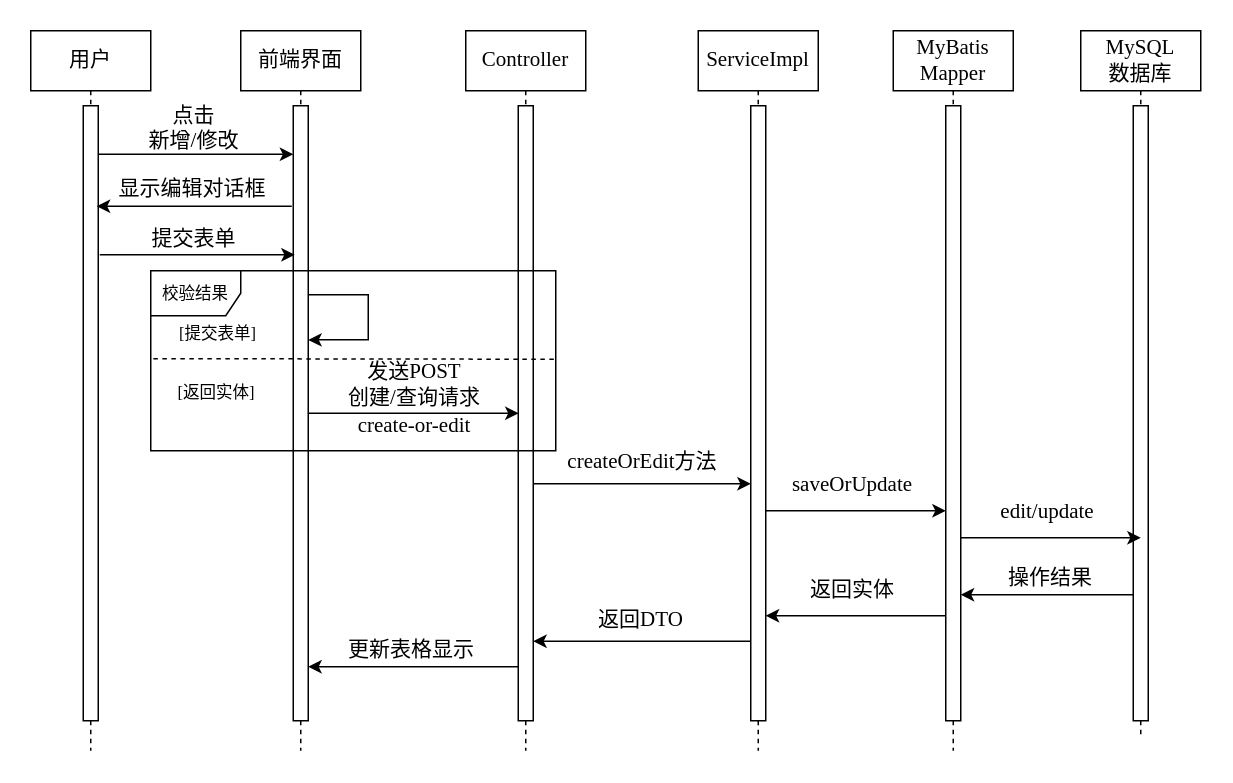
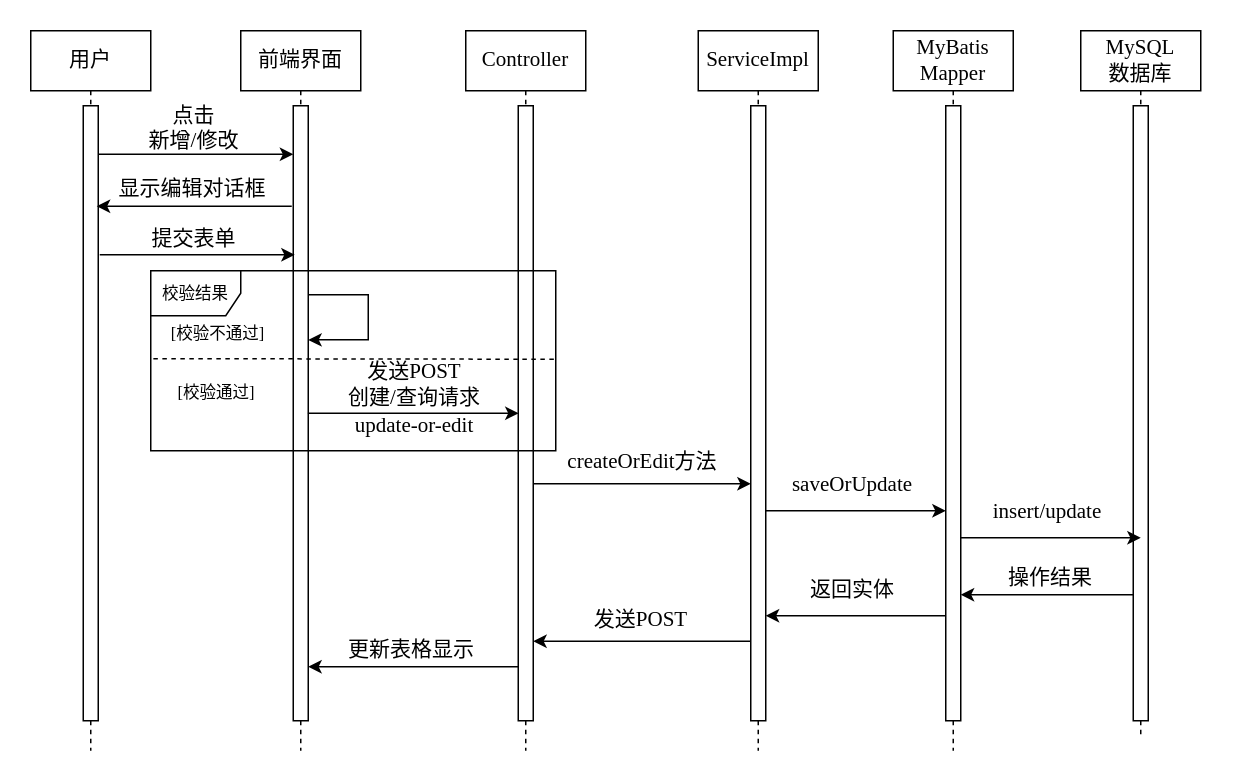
  <mxCell id="0" />
  <mxCell id="1" parent="0" />
  <mxCell id="2" value="用户" style="shape=umlLifeline;perimeter=lifelinePerimeter;whiteSpace=wrap;html=1;container=1;dropTarget=0;collapsible=0;recursiveResize=0;outlineConnect=0;portConstraint=eastwest;newEdgeStyle={&quot;curved&quot;:0,&quot;rounded&quot;:0};fontFamily=宋体;fontSize=14;" parent="1" vertex="1"><mxGeometry x="20" y="20" width="80" height="480" as="geometry" /></mxCell>
  <mxCell id="3" value="" style="html=1;points=[[0,0,0,0,5],[0,1,0,0,-5],[1,0,0,0,5],[1,1,0,0,-5]];perimeter=orthogonalPerimeter;outlineConnect=0;targetShapes=umlLifeline;portConstraint=eastwest;newEdgeStyle={&quot;curved&quot;:0,&quot;rounded&quot;:0};fontFamily=宋体;fontSize=14;" parent="2" vertex="1"><mxGeometry x="35" y="50" width="10" height="410" as="geometry" /></mxCell>
  <mxCell id="4" value="前端界面" style="shape=umlLifeline;perimeter=lifelinePerimeter;whiteSpace=wrap;html=1;container=1;dropTarget=0;collapsible=0;recursiveResize=0;outlineConnect=0;portConstraint=eastwest;newEdgeStyle={&quot;curved&quot;:0,&quot;rounded&quot;:0};fontFamily=宋体;fontSize=14;" parent="1" vertex="1"><mxGeometry x="160" y="20" width="80" height="480" as="geometry" /></mxCell>
  <mxCell id="5" value="" style="html=1;points=[[0,0,0,0,5],[0,1,0,0,-5],[1,0,0,0,5],[1,1,0,0,-5]];perimeter=orthogonalPerimeter;outlineConnect=0;targetShapes=umlLifeline;portConstraint=eastwest;newEdgeStyle={&quot;curved&quot;:0,&quot;rounded&quot;:0};fontFamily=宋体;fontSize=14;" parent="4" vertex="1"><mxGeometry x="35" y="50" width="10" height="410" as="geometry" /></mxCell>
  <mxCell id="6" value="Controller" style="shape=umlLifeline;perimeter=lifelinePerimeter;whiteSpace=wrap;html=1;container=1;dropTarget=0;collapsible=0;recursiveResize=0;outlineConnect=0;portConstraint=eastwest;newEdgeStyle={&quot;curved&quot;:0,&quot;rounded&quot;:0};fontFamily=宋体;fontSize=14;" parent="1" vertex="1"><mxGeometry x="310" y="20" width="80" height="480" as="geometry" /></mxCell>
  <mxCell id="7" value="" style="html=1;points=[[0,0,0,0,5],[0,1,0,0,-5],[1,0,0,0,5],[1,1,0,0,-5]];perimeter=orthogonalPerimeter;outlineConnect=0;targetShapes=umlLifeline;portConstraint=eastwest;newEdgeStyle={&quot;curved&quot;:0,&quot;rounded&quot;:0};fontFamily=宋体;fontSize=14;" parent="6" vertex="1"><mxGeometry x="35" y="50" width="10" height="410" as="geometry" /></mxCell>
  <mxCell id="8" value="ServiceImpl" style="shape=umlLifeline;perimeter=lifelinePerimeter;whiteSpace=wrap;html=1;container=1;dropTarget=0;collapsible=0;recursiveResize=0;outlineConnect=0;portConstraint=eastwest;newEdgeStyle={&quot;curved&quot;:0,&quot;rounded&quot;:0};fontFamily=宋体;fontSize=14;" parent="1" vertex="1"><mxGeometry x="465" y="20" width="80" height="480" as="geometry" /></mxCell>
  <mxCell id="9" value="" style="html=1;points=[[0,0,0,0,5],[0,1,0,0,-5],[1,0,0,0,5],[1,1,0,0,-5]];perimeter=orthogonalPerimeter;outlineConnect=0;targetShapes=umlLifeline;portConstraint=eastwest;newEdgeStyle={&quot;curved&quot;:0,&quot;rounded&quot;:0};fontFamily=宋体;fontSize=14;" parent="8" vertex="1"><mxGeometry x="35" y="50" width="10" height="410" as="geometry" /></mxCell>
  <mxCell id="10" value="" style="group" parent="1" vertex="1" connectable="0"><mxGeometry x="214.885" y="420" width="130.362" height="26" as="geometry" /></mxCell>
  <mxCell id="11" value="更新表格显示" style="text;html=1;align=center;verticalAlign=middle;whiteSpace=wrap;rounded=0;fontSize=14;fontFamily=宋体;" parent="10" vertex="1"><mxGeometry width="117.795" height="26" as="geometry" /></mxCell>
  <mxCell id="12" value="" style="endArrow=classic;html=1;rounded=0;" parent="10" target="5" edge="1"><mxGeometry width="50" height="50" relative="1" as="geometry"><mxPoint x="130.362" y="24" as="sourcePoint" /><mxPoint x="-4.205" y="24" as="targetPoint" /></mxGeometry></mxCell>
  <mxCell id="13" value="" style="group" parent="1" vertex="1" connectable="0"><mxGeometry x="65" y="72.31" width="130" height="30" as="geometry" /></mxCell>
  <mxCell id="14" value="" style="endArrow=classic;html=1;rounded=0;fontSize=14;fontFamily=宋体;" parent="13" edge="1"><mxGeometry width="50" height="50" relative="1" as="geometry"><mxPoint y="30" as="sourcePoint" /><mxPoint x="130" y="30" as="targetPoint" /></mxGeometry></mxCell>
  <mxCell id="15" value="&lt;div&gt;点击&lt;/div&gt;新增/修改" style="text;html=1;align=center;verticalAlign=middle;whiteSpace=wrap;rounded=0;fontSize=14;fontFamily=宋体;" parent="13" vertex="1"><mxGeometry x="9" width="110" height="26" as="geometry" /></mxCell>
  <mxCell id="16" value="" style="group" parent="1" vertex="1" connectable="0"><mxGeometry x="65" y="107" width="130" height="26" as="geometry" /></mxCell>
  <mxCell id="17" value="" style="group" parent="16" vertex="1" connectable="0"><mxGeometry width="130" height="26" as="geometry" /></mxCell>
  <mxCell id="18" value="" style="group" parent="17" vertex="1" connectable="0"><mxGeometry x="-1" y="6" width="130" height="26" as="geometry" /></mxCell>
  <mxCell id="19" value="" style="endArrow=none;html=1;rounded=0;fontSize=14;fontFamily=宋体;startFill=1;startArrow=classic;" parent="18" edge="1"><mxGeometry width="50" height="50" relative="1" as="geometry"><mxPoint y="24" as="sourcePoint" /><mxPoint x="130" y="24" as="targetPoint" /></mxGeometry></mxCell>
  <mxCell id="20" value="&lt;div&gt;显示编辑对话框&lt;/div&gt;" style="text;html=1;align=center;verticalAlign=middle;whiteSpace=wrap;rounded=0;fontSize=14;fontFamily=宋体;" parent="18" vertex="1"><mxGeometry x="9" width="110" height="26" as="geometry" /></mxCell>
  <mxCell id="21" value="" style="group" parent="1" vertex="1" connectable="0"><mxGeometry x="66" y="146.31" width="130" height="26" as="geometry" /></mxCell>
  <mxCell id="22" value="" style="endArrow=classic;html=1;rounded=0;fontSize=14;fontFamily=宋体;" parent="21" edge="1"><mxGeometry width="50" height="50" relative="1" as="geometry"><mxPoint y="23" as="sourcePoint" /><mxPoint x="130" y="23" as="targetPoint" /></mxGeometry></mxCell>
  <mxCell id="23" value="提交表单" style="text;html=1;align=center;verticalAlign=middle;whiteSpace=wrap;rounded=0;fontSize=14;fontFamily=宋体;" parent="21" vertex="1"><mxGeometry x="8" width="110" height="26" as="geometry" /></mxCell>
  <mxCell id="24" value="" style="endArrow=classic;html=1;rounded=0;targetPerimeterSpacing=-4;sourcePerimeterSpacing=-1;entryX=1;entryY=0.395;entryDx=0;entryDy=0;entryPerimeter=0;" parent="1" edge="1"><mxGeometry width="50" height="50" relative="1" as="geometry"><mxPoint x="205" y="196" as="sourcePoint" /><mxPoint x="205" y="226.1" as="targetPoint" /><Array as="points"><mxPoint x="245" y="196" /><mxPoint x="245" y="226" /></Array></mxGeometry></mxCell>
- <mxCell id="25" value="[提交表单]" style="text;html=1;align=center;verticalAlign=middle;whiteSpace=wrap;rounded=0;fontFamily=宋体;fontSize=11;spacing=0;" parent="1" vertex="1"><mxGeometry x="100" y="207" width="90" height="30" as="geometry" /></mxCell>
+ <mxCell id="25" value="[校验不通过]" style="text;html=1;align=center;verticalAlign=middle;whiteSpace=wrap;rounded=0;fontFamily=宋体;fontSize=11;spacing=0;" parent="1" vertex="1"><mxGeometry x="100" y="207" width="90" height="30" as="geometry" /></mxCell>
  <mxCell id="26" value="&lt;font style=&quot;font-size: 11px;&quot;&gt;校验结果&lt;/font&gt;" style="shape=umlFrame;whiteSpace=wrap;html=1;pointerEvents=0;rounded=0;align=center;verticalAlign=middle;spacing=0;fontFamily=宋体;fontSize=14;fontColor=default;fillColor=none;gradientColor=none;" parent="1" vertex="1"><mxGeometry x="100" y="180" width="270" height="120" as="geometry" /></mxCell>
  <mxCell id="27" value="" style="endArrow=none;dashed=1;html=1;rounded=0;fontFamily=宋体;fontSize=14;fontColor=default;exitX=0.006;exitY=0.533;exitDx=0;exitDy=0;exitPerimeter=0;" parent="1" edge="1"><mxGeometry width="50" height="50" relative="1" as="geometry"><mxPoint x="101.74" y="238.61" as="sourcePoint" /><mxPoint x="370" y="239" as="targetPoint" /></mxGeometry></mxCell>
- <mxCell id="28" value="[返回实体]" style="text;html=1;align=center;verticalAlign=middle;whiteSpace=wrap;rounded=0;fontFamily=宋体;fontSize=11;spacing=0;" parent="1" vertex="1"><mxGeometry x="99" y="246" width="90" height="30" as="geometry" /></mxCell>
+ <mxCell id="28" value="[校验通过]" style="text;html=1;align=center;verticalAlign=middle;whiteSpace=wrap;rounded=0;fontFamily=宋体;fontSize=11;spacing=0;" parent="1" vertex="1"><mxGeometry x="99" y="246" width="90" height="30" as="geometry" /></mxCell>
  <mxCell id="29" value="" style="group;spacing=0;" parent="1" vertex="1" connectable="0"><mxGeometry x="355" y="295" width="145" height="27" as="geometry" /></mxCell>
  <mxCell id="30" value="" style="endArrow=none;html=1;rounded=0;startArrow=classic;startFill=1;endFill=1;" parent="29" edge="1"><mxGeometry width="50" height="50" relative="1" as="geometry"><mxPoint x="145" y="27" as="sourcePoint" /><mxPoint y="27" as="targetPoint" /></mxGeometry></mxCell>
  <mxCell id="31" value="createOrEdit方法" style="text;html=1;align=center;verticalAlign=middle;whiteSpace=wrap;rounded=0;fontSize=14;fontFamily=宋体;spacing=0;" parent="29" vertex="1"><mxGeometry x="15" width="116" height="26" as="geometry" /></mxCell>
  <mxCell id="32" value="MyBatis Mapper" style="shape=umlLifeline;perimeter=lifelinePerimeter;whiteSpace=wrap;html=1;container=1;dropTarget=0;collapsible=0;recursiveResize=0;outlineConnect=0;portConstraint=eastwest;newEdgeStyle={&quot;curved&quot;:0,&quot;rounded&quot;:0};fontFamily=宋体;fontSize=14;" parent="1" vertex="1"><mxGeometry x="595" y="20" width="80" height="480" as="geometry" /></mxCell>
  <mxCell id="33" value="" style="html=1;points=[[0,0,0,0,5],[0,1,0,0,-5],[1,0,0,0,5],[1,1,0,0,-5]];perimeter=orthogonalPerimeter;outlineConnect=0;targetShapes=umlLifeline;portConstraint=eastwest;newEdgeStyle={&quot;curved&quot;:0,&quot;rounded&quot;:0};fontFamily=宋体;fontSize=14;" parent="32" vertex="1"><mxGeometry x="35" y="50" width="10" height="410" as="geometry" /></mxCell>
  <mxCell id="34" value="MySQL&lt;div&gt;数据库&lt;/div&gt;" style="shape=umlLifeline;perimeter=lifelinePerimeter;whiteSpace=wrap;html=1;container=1;dropTarget=0;collapsible=0;recursiveResize=0;outlineConnect=0;portConstraint=eastwest;newEdgeStyle={&quot;curved&quot;:0,&quot;rounded&quot;:0};fontFamily=宋体;fontSize=14;" parent="1" vertex="1"><mxGeometry x="720" y="20" width="80" height="470" as="geometry" /></mxCell>
  <mxCell id="35" value="" style="html=1;points=[[0,0,0,0,5],[0,1,0,0,-5],[1,0,0,0,5],[1,1,0,0,-5]];perimeter=orthogonalPerimeter;outlineConnect=0;targetShapes=umlLifeline;portConstraint=eastwest;newEdgeStyle={&quot;curved&quot;:0,&quot;rounded&quot;:0};fontFamily=宋体;fontSize=14;" parent="34" vertex="1"><mxGeometry x="35" y="50" width="10" height="410" as="geometry" /></mxCell>
  <mxCell id="36" value="" style="group" parent="1" vertex="1" connectable="0"><mxGeometry x="510" y="310" width="120" height="30" as="geometry" /></mxCell>
  <mxCell id="37" value="saveOrUpdate" style="text;html=1;align=center;verticalAlign=middle;whiteSpace=wrap;rounded=0;fontSize=14;fontFamily=宋体;spacing=0;" parent="36" vertex="1"><mxGeometry width="116" height="26" as="geometry" /></mxCell>
  <mxCell id="38" value="" style="endArrow=classic;html=1;rounded=0;fontSize=14;fontFamily=宋体;" parent="36" edge="1"><mxGeometry width="50" height="50" relative="1" as="geometry"><mxPoint y="30" as="sourcePoint" /><mxPoint x="120" y="30" as="targetPoint" /></mxGeometry></mxCell>
  <mxCell id="39" value="" style="group" parent="1" vertex="1" connectable="0"><mxGeometry x="640" y="328" width="120" height="30" as="geometry" /></mxCell>
- <mxCell id="40" value="edit/update" style="text;html=1;align=center;verticalAlign=middle;whiteSpace=wrap;rounded=0;fontSize=14;fontFamily=宋体;spacing=0;" parent="39" vertex="1"><mxGeometry width="116" height="26" as="geometry" /></mxCell>
+ <mxCell id="40" value="insert/update" style="text;html=1;align=center;verticalAlign=middle;whiteSpace=wrap;rounded=0;fontSize=14;fontFamily=宋体;spacing=0;" parent="39" vertex="1"><mxGeometry width="116" height="26" as="geometry" /></mxCell>
  <mxCell id="41" value="" style="endArrow=classic;html=1;rounded=0;fontSize=14;fontFamily=宋体;" parent="39" edge="1"><mxGeometry width="50" height="50" relative="1" as="geometry"><mxPoint y="30" as="sourcePoint" /><mxPoint x="120" y="30" as="targetPoint" /></mxGeometry></mxCell>
  <mxCell id="42" value="" style="group" parent="1" vertex="1" connectable="0"><mxGeometry x="640" y="368" width="120.005" height="28" as="geometry" /></mxCell>
  <mxCell id="43" value="操作结果" style="text;html=1;align=center;verticalAlign=middle;whiteSpace=wrap;rounded=0;fontSize=14;fontFamily=宋体;spacing=0;" parent="42" vertex="1"><mxGeometry x="0.005" y="4" width="120" height="26" as="geometry" /></mxCell>
  <mxCell id="44" value="" style="endArrow=classic;html=1;rounded=0;" parent="42" source="35" edge="1"><mxGeometry width="50" height="50" relative="1" as="geometry"><mxPoint x="130.367" y="28" as="sourcePoint" /><mxPoint y="28" as="targetPoint" /></mxGeometry></mxCell>
  <mxCell id="45" value="" style="group" parent="1" vertex="1" connectable="0"><mxGeometry x="204.75" y="243" width="140.5" height="55" as="geometry" /></mxCell>
  <mxCell id="46" value="" style="endArrow=classic;html=1;rounded=0;fontSize=14;fontFamily=宋体;" parent="45" edge="1"><mxGeometry width="50" height="50" relative="1" as="geometry"><mxPoint y="32" as="sourcePoint" /><mxPoint x="140.5" y="32" as="targetPoint" /></mxGeometry></mxCell>
  <mxCell id="47" value="发送POST&lt;div&gt;创建/查询请求&lt;/div&gt;" style="text;html=1;align=center;verticalAlign=middle;whiteSpace=wrap;rounded=0;fontSize=14;fontFamily=宋体;" parent="45" vertex="1"><mxGeometry x="16.25" width="110" height="26" as="geometry" /></mxCell>
- <mxCell id="48" value="&lt;span style=&quot;background-color: transparent; color: light-dark(rgb(0, 0, 0), rgb(255, 255, 255));&quot;&gt;create-or-edit&lt;/span&gt;" style="text;html=1;align=center;verticalAlign=middle;whiteSpace=wrap;rounded=0;fontSize=14;fontFamily=宋体;" parent="45" vertex="1"><mxGeometry x="16.25" y="28" width="110" height="26" as="geometry" /></mxCell>
+ <mxCell id="48" value="&lt;span style=&quot;background-color: transparent; color: light-dark(rgb(0, 0, 0), rgb(255, 255, 255));&quot;&gt;update-or-edit&lt;/span&gt;" style="text;html=1;align=center;verticalAlign=middle;whiteSpace=wrap;rounded=0;fontSize=14;fontFamily=宋体;" parent="45" vertex="1"><mxGeometry x="16.25" y="28" width="110" height="26" as="geometry" /></mxCell>
  <mxCell id="49" value="" style="group" parent="1" vertex="1" connectable="0"><mxGeometry x="510" y="380" width="120" height="30" as="geometry" /></mxCell>
  <mxCell id="50" value="返回实体" style="text;html=1;align=center;verticalAlign=middle;whiteSpace=wrap;rounded=0;fontSize=14;fontFamily=宋体;spacing=0;" parent="49" vertex="1"><mxGeometry width="116" height="26" as="geometry" /></mxCell>
  <mxCell id="51" value="" style="endArrow=none;html=1;rounded=0;fontSize=14;fontFamily=宋体;startFill=1;startArrow=classic;" parent="49" edge="1"><mxGeometry width="50" height="50" relative="1" as="geometry"><mxPoint y="30" as="sourcePoint" /><mxPoint x="120" y="30" as="targetPoint" /></mxGeometry></mxCell>
  <mxCell id="52" value="" style="group" parent="1" vertex="1" connectable="0"><mxGeometry x="355" y="400" width="145" height="27" as="geometry" /></mxCell>
  <mxCell id="53" value="" style="endArrow=classic;html=1;rounded=0;startArrow=none;startFill=0;endFill=1;" parent="52" edge="1"><mxGeometry width="50" height="50" relative="1" as="geometry"><mxPoint x="145" y="27" as="sourcePoint" /><mxPoint y="27" as="targetPoint" /></mxGeometry></mxCell>
- <mxCell id="54" value="返回DTO" style="text;html=1;align=center;verticalAlign=middle;whiteSpace=wrap;rounded=0;fontSize=14;fontFamily=宋体;spacing=0;" parent="52" vertex="1"><mxGeometry x="14" width="116" height="26" as="geometry" /></mxCell>
+ <mxCell id="54" value="发送POST" style="text;html=1;align=center;verticalAlign=middle;whiteSpace=wrap;rounded=0;fontSize=14;fontFamily=宋体;spacing=0;" parent="52" vertex="1"><mxGeometry x="14" width="116" height="26" as="geometry" /></mxCell>
